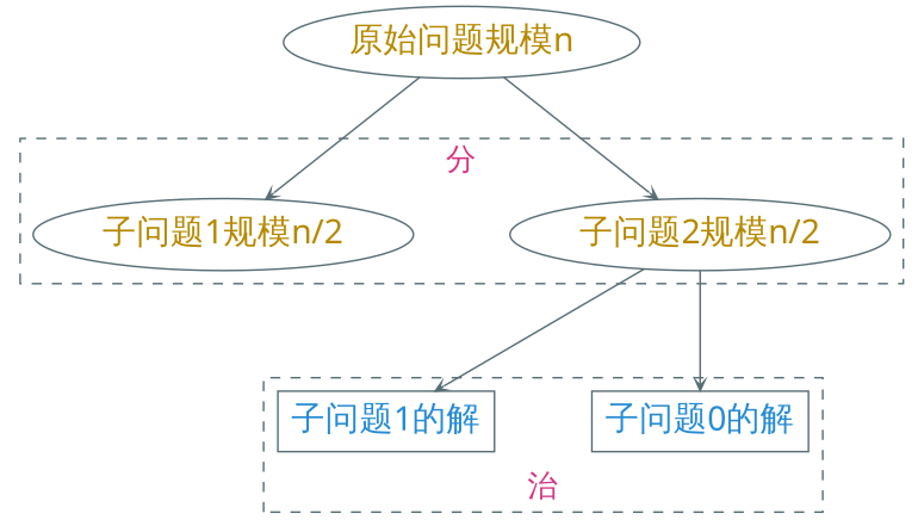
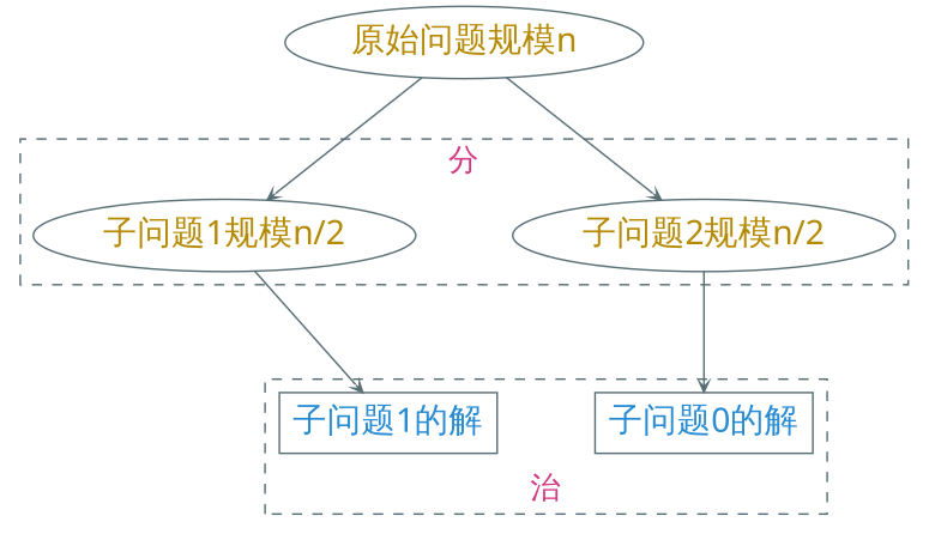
  digraph {
    nodesep=0.8
    rankdir=TB
    ranksep=1.0
    node [color="#586e75" fontcolor="#b58900" fontname=LXGWWenKai fontsize=20 shape=ellipse]
    edge [arrowhead=vee arrowsize=0.6 color="#586e75" fontcolor="#268bd2" fontsize=16]
    "子问题2规模n/2"
    "子问题1规模n/2"
    n3 [fontcolor="#268bd2" label="子问题0的解" shape=box]
    "子问题1的解" [fontcolor="#268bd2" shape=box]
    "原始问题规模n"
    subgraph cluster_1 {
      color="#586e75"
      fontcolor="#d33682"
      fontname=LXGWWenKai
      fontsize=18
      label="分"
      labelloc=l
      style=dashed
      "子问题2规模n/2"
      "子问题1规模n/2"
    }
    subgraph cluster_2 {
      color="#586e75"
      fontcolor="#d33682"
      fontname=LXGWWenKai
      fontsize=18
      label="治"
      labelloc=b
      style=dashed
      n3
      "子问题1的解"
    }
    "子问题2规模n/2" -> n3
-   "子问题2规模n/2" -> "子问题1的解"
+   "子问题1规模n/2" -> "子问题1的解"
    "原始问题规模n" -> "子问题2规模n/2"
    "原始问题规模n" -> "子问题1规模n/2"
  }
